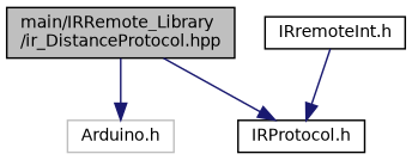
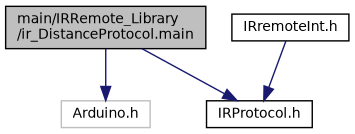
  digraph {
    node [color=black fillcolor=white fontname=Helvetica fontsize=10 shape=record style=filled]
    edge [color=midnightblue fontname=Helvetica fontsize=10 labelfontname=Helvetica labelfontsize=10 style=solid]
-   n1 [fillcolor=grey75 fontcolor=black height=0.2 label="main/IRRemote_Library\l/ir_DistanceProtocol.hpp" width=0.4]
+   n1 [fillcolor=grey75 fontcolor=black height=0.2 label="main/IRRemote_Library\l/ir_DistanceProtocol.main" width=0.4]
    n2 [color=grey75 height=0.2 label="Arduino.h" width=0.4]
    n3 [height=0.2 label="IRProtocol.h" width=0.4]
    n4 [height=0.2 label="IRremoteInt.h" width=0.4]
    n1 -> n2
    n1 -> n3
    n4 -> n3
  }
